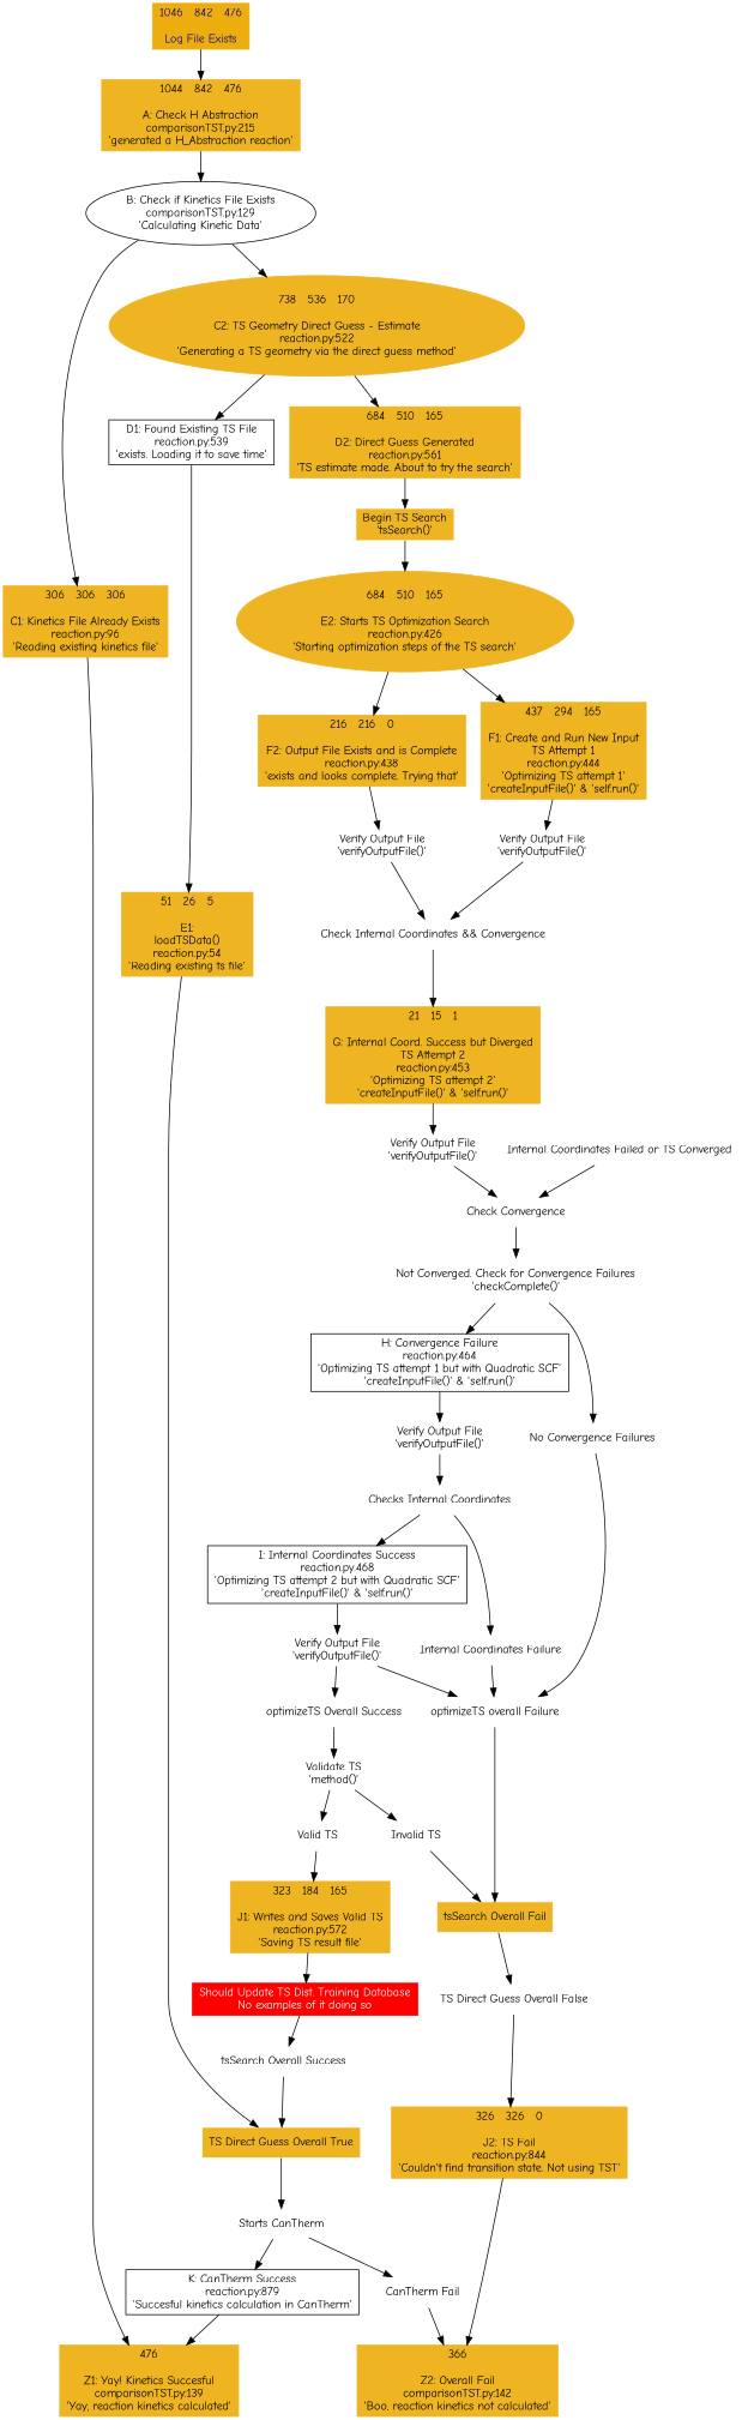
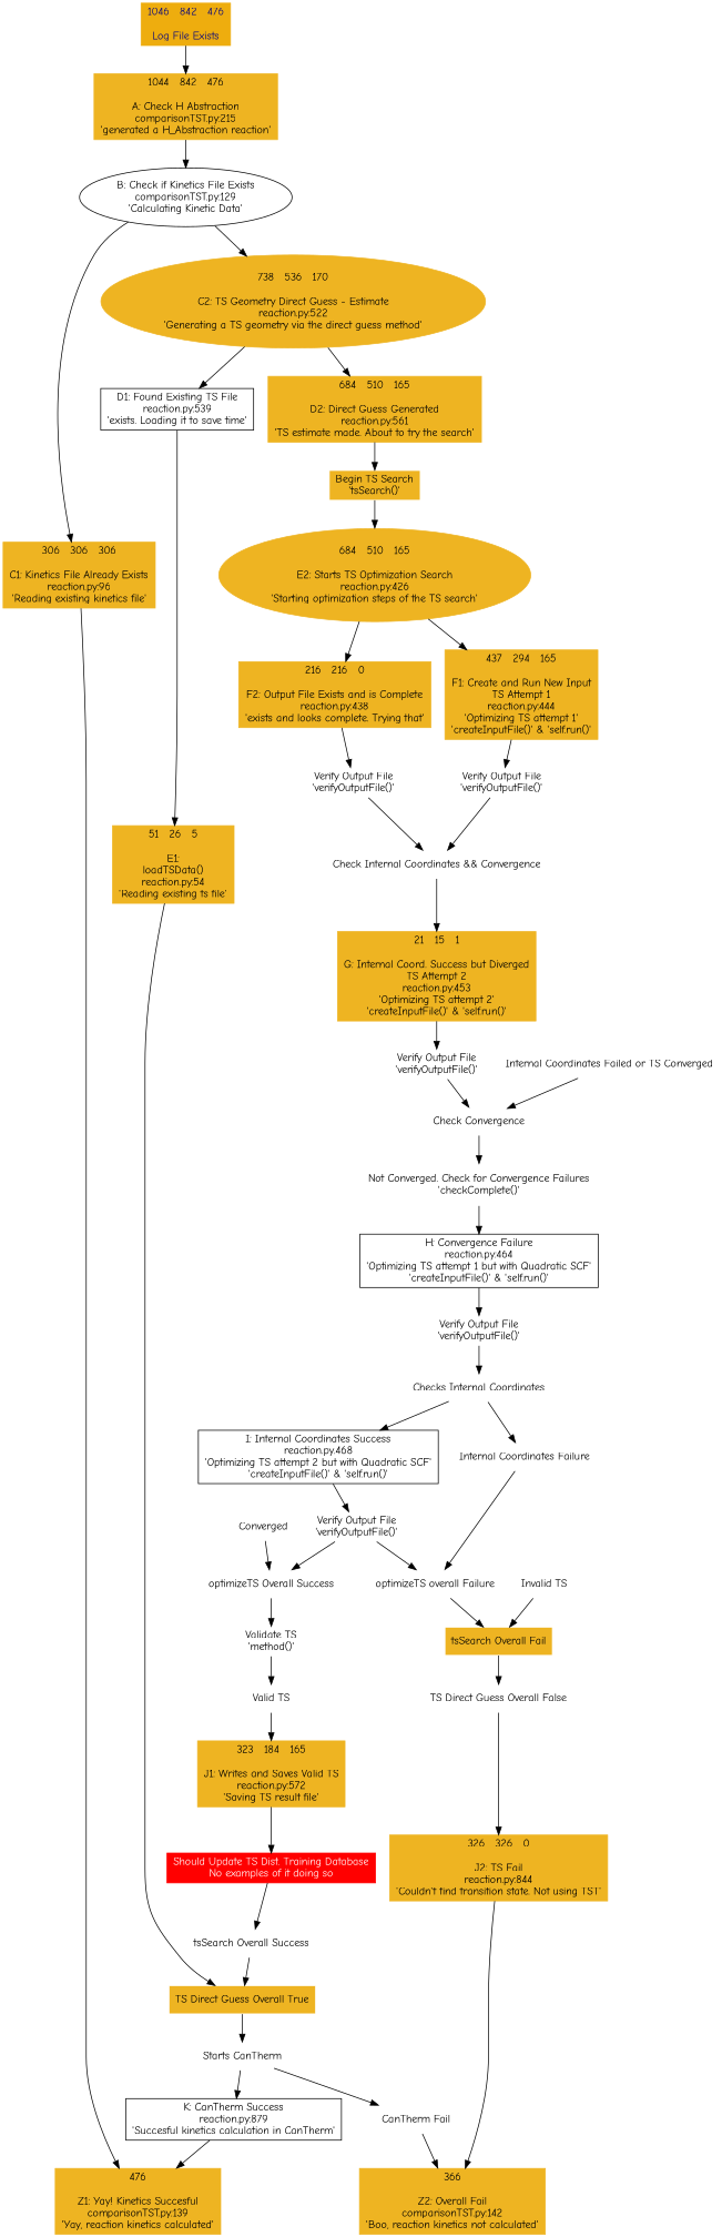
  digraph {
    fontname="Comic Neue"
    node [color=white fontcolor=black fontname="Comic Neue" shape=rectangle style=filled]
    edge [fontname="Comic Neue"]
    n1 [color=darkgoldenrod2 fontcolor=navy label="1046   842   476\n\nLog File Exists" shape=box]
    n2 [color=goldenrod2 label="1044   842   476\n\nA: Check H Abstraction\ncomparisonTST.py:215\n'generated a H_Abstraction reaction'"]
    n3 [color=black label="B: Check if Kinetics File Exists\ncomparisonTST.py:129\n'Calculating Kinetic Data'" shape=ellipse style=solid]
    n4 [color=goldenrod2 label="306   306   306\n\nC1: Kinetics File Already Exists\nreaction.py:96\n'Reading existing kinetics file'"]
    n5 [color=goldenrod2 label="738   536   170\n\nC2: TS Geometry Direct Guess - Estimate\nreaction.py:522\n'Generating a TS geometry via the direct guess method'" shape=ellipse]
    n6 [color=goldenrod2 label="476\n\nZ1: Yay! Kinetics Succesful\ncomparisonTST.py:139\n'Yay, reaction kinetics calculated'"]
    n7 [color=black label="D1: Found Existing TS File\nreaction.py:539\n'exists. Loading it to save time'" style=solid]
    n8 [color=goldenrod2 label="684   510   165\n\nD2: Direct Guess Generated\nreaction.py:561\n'TS estimate made. About to try the search'"]
    n9 [color=goldenrod2 label="51   26   5\n\nE1:\nloadTSData()\nreaction.py:54\n'Reading existing ts file'"]
    n10 [fillcolor=goldenrod2 label="Begin TS Search\n'tsSearch()'"]
    n11 [fillcolor=goldenrod2 label="TS Direct Guess Overall True"]
    n12 [label="Starts CanTherm" shape=ellipse]
    n13 [color=goldenrod2 label="684   510   165\n\nE2: Starts TS Optimization Search\nreaction.py:426\n'Starting optimization steps of the TS search'" shape=ellipse]
    n14 [color=goldenrod2 label="216   216   0\n\nF2: Output File Exists and is Complete\nreaction.py:438\n'exists and looks complete. Trying that'"]
    n15 [color=goldenrod2 label="437   294   165\n\nF1: Create and Run New Input\nTS Attempt 1\nreaction.py:444\n'Optimizing TS attempt 1'\n'createInputFile()' & 'self.run()'"]
    n16 [label="tsSearch Overall Success"]
    n17 [fillcolor=goldenrod2 label="tsSearch Overall Fail"]
    n18 [label="TS Direct Guess Overall False"]
    n19 [color=goldenrod2 label="326   326   0\n\nJ2: TS Fail\nreaction.py:844\n'Couldn't find transition state. Not using TST'"]
    n20 [label="Validate TS\n'method()'"]
    n21 [label="Valid TS"]
    n22 [label="Invalid TS"]
    n23 [color=goldenrod2 label="323   184   165\n\nJ1: Writes and Saves Valid TS\nreaction.py:572\n'Saving TS result file'"]
    n24 [color=red fontcolor=white label="Should Update TS Dist. Training Database\nNo examples of it doing so"]
    n25 [color=goldenrod2 label="366\n\nZ2: Overall Fail\ncomparisonTST.py:142\n'Boo, reaction kinetics not calculated'"]
    n26 [label="CanTherm Fail"]
    n27 [color=black label="K: CanTherm Success\nreaction.py:879\n'Succesful kinetics calculation in CanTherm'" style=solid]
    n28 [label="Verify Output File\n'verifyOutputFile()'"]
    n29 [label="Verify Output File\n'verifyOutputFile()'"]
    n30 [label="Check Internal Coordinates && Convergence" shape=ellipse]
    n31 [color=goldenrod2 label="21   15   1\n\nG: Internal Coord. Success but Diverged\nTS Attempt 2\nreaction.py:453\n'Optimizing TS attempt 2'\n'createInputFile()' & 'self.run()'"]
    n32 [label="Internal Coordinates Failed or TS Converged"]
    n33 [label="Check Convergence" shape=ellipse]
    n34 [label="Verify Output File\n'verifyOutputFile()'"]
    n35 [label="Not Converged. Check for Convergence Failures\n'checkComplete()'" shape=ellipse]
+   n36 [label=Converged]
    n37 [label="optimizeTS Overall Success"]
    n38 [color=black label="H: Convergence Failure\nreaction.py:464\n'Optimizing TS attempt 1 but with Quadratic SCF'\n'createInputFile()' & 'self.run()'" style=solid]
-   n39 [label="No Convergence Failures"]
    n40 [label="Verify Output File\n'verifyOutputFile()'"]
    n41 [label="optimizeTS overall Failure"]
    n42 [label="Checks Internal Coordinates" shape=ellipse]
    n43 [color=black label="I: Internal Coordinates Success\nreaction.py.468\n'Optimizing TS attempt 2 but with Quadratic SCF'\n'createInputFile()' & 'self.run()'" style=solid]
    n44 [label="Internal Coordinates Failure"]
    n45 [label="Verify Output File\n'verifyOutputFile()'"]
    n1 -> n2
    n2 -> n3
    n3 -> n4
    n3 -> n5
    n4 -> n6
    n5 -> n7
    n5 -> n8
    n7 -> n9
    n8 -> n10
    n9 -> n11
    n10 -> n13
    n11 -> n12
    n12 -> n26
    n12 -> n27
    n13 -> n14
    n13 -> n15
    n14 -> n28
    n15 -> n29
    n16 -> n11
    n17 -> n18
    n18 -> n19
    n19 -> n25
    n20 -> n21
-   n20 -> n22
    n21 -> n23
    n22 -> n17
    n23 -> n24
    n24 -> n16
    n26 -> n25
    n27 -> n6
    n28 -> n30
    n29 -> n30
    n30 -> n31
    n31 -> n34
    n32 -> n33
    n33 -> n35
    n34 -> n33
    n35 -> n38
-   n35 -> n39
+   n36 -> n37
    n37 -> n20
    n38 -> n40
-   n39 -> n41
    n40 -> n42
    n41 -> n17
    n42 -> n43
    n42 -> n44
    n43 -> n45
    n44 -> n41
    n45 -> n37
    n45 -> n41
  }
